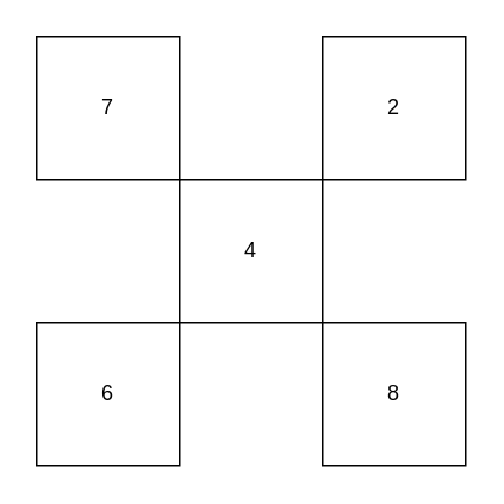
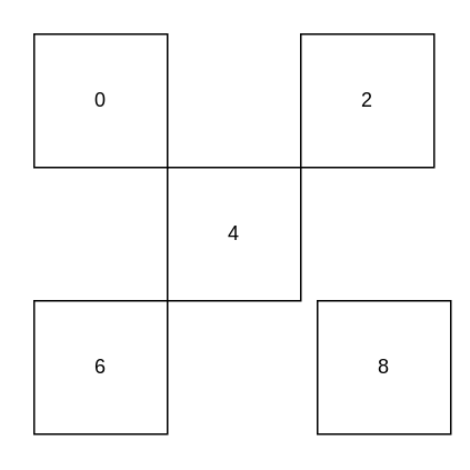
  <mxCell id="0" />
  <mxCell id="1" parent="0" />
  <mxCell id="2" value="4" style="whiteSpace=wrap;html=1;aspect=fixed;" parent="1" vertex="1"><mxGeometry x="100" y="100" width="80" height="80" as="geometry" /></mxCell>
  <mxCell id="3" value="2" style="whiteSpace=wrap;html=1;aspect=fixed;" parent="1" vertex="1"><mxGeometry x="180" y="20" width="80" height="80" as="geometry" /></mxCell>
  <mxCell id="4" value="6" style="whiteSpace=wrap;html=1;aspect=fixed;" parent="1" vertex="1"><mxGeometry x="20" y="180" width="80" height="80" as="geometry" /></mxCell>
- <mxCell id="5" value="7" style="whiteSpace=wrap;html=1;aspect=fixed;" parent="1" vertex="1"><mxGeometry x="20" y="20" width="80" height="80" as="geometry" /></mxCell>
- <mxCell id="6" value="8" style="whiteSpace=wrap;html=1;aspect=fixed;" parent="1" vertex="1"><mxGeometry x="180" y="180" width="80" height="80" as="geometry" /></mxCell>
+ <mxCell id="5" value="0" style="whiteSpace=wrap;html=1;aspect=fixed;" parent="1" vertex="1"><mxGeometry x="20" y="20" width="80" height="80" as="geometry" /></mxCell>
+ <mxCell id="6" value="8" style="whiteSpace=wrap;html=1;aspect=fixed;" parent="1" vertex="1"><mxGeometry x="190" y="180" width="80" height="80" as="geometry" /></mxCell>
